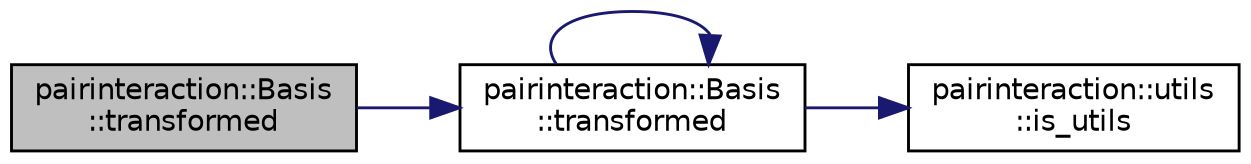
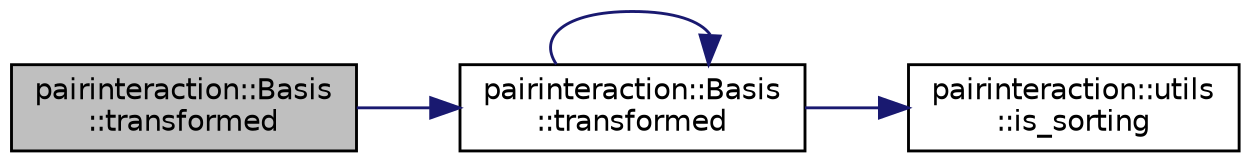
  digraph {
    rankdir=LR
    node [color=black fontname=Helvetica fontsize=10 shape=record]
    edge [color=midnightblue fontname=Helvetica fontsize=10 labelfontname=Helvetica labelfontsize=10 style=solid]
    n1 [fillcolor=grey75 fontcolor=black height=0.2 label="pairinteraction::Basis\l::transformed" style=filled width=0.4]
    n2 [height=0.2 label="pairinteraction::Basis\l::transformed" width=0.4]
-   n3 [height=0.2 label="pairinteraction::utils\l::is_utils" width=0.4]
+   n3 [height=0.2 label="pairinteraction::utils\l::is_sorting" width=0.4]
    n1 -> n2
    n2 -> n2
    n2 -> n3
  }
